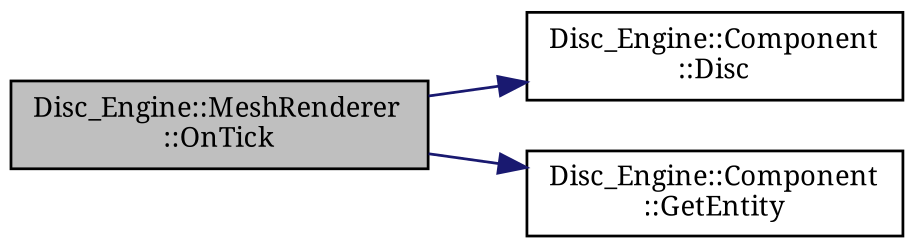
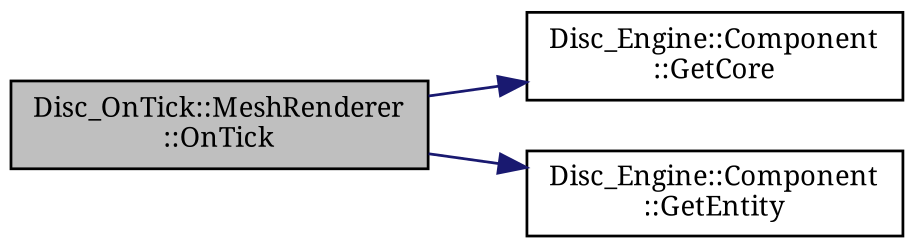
  digraph {
    fontname="Noto Serif"
    rankdir=LR
    node [color=black fillcolor=white fontname="Noto Serif" fontsize=10 shape=record style=filled]
    edge [color=midnightblue fontname="Noto Serif" fontsize=10 labelfontname=Helvetica labelfontsize=10 style=solid]
-   n1 [fillcolor=grey75 fontcolor=black height=0.2 label="Disc_Engine::MeshRenderer\l::OnTick" width=0.4]
-   n2 [height=0.2 label="Disc_Engine::Component\l::Disc" width=0.4]
+   n1 [fillcolor=grey75 fontcolor=black height=0.2 label="Disc_OnTick::MeshRenderer\l::OnTick" width=0.4]
+   n2 [height=0.2 label="Disc_Engine::Component\l::GetCore" width=0.4]
    n3 [height=0.2 label="Disc_Engine::Component\l::GetEntity" width=0.4]
    n1 -> n2
    n1 -> n3
  }
